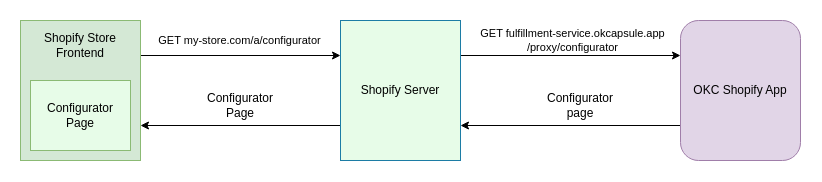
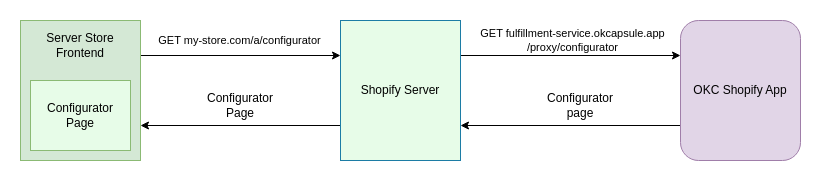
  <mxCell id="0" />
  <mxCell id="1" parent="0" />
  <mxCell id="2" style="edgeStyle=none;html=1;exitX=1;exitY=0.25;exitDx=0;exitDy=0;entryX=0;entryY=0.25;entryDx=0;entryDy=0;" edge="1" parent="1" source="4" target="8"><mxGeometry relative="1" as="geometry" /></mxCell>
  <mxCell id="3" value="GET my-store.com/a/configurator" style="edgeLabel;html=1;align=center;verticalAlign=middle;resizable=0;points=[];" vertex="1" connectable="0" parent="2"><mxGeometry x="-0.204" y="1" relative="1" as="geometry"><mxPoint x="18" y="-14" as="offset" /></mxGeometry></mxCell>
  <mxCell id="4" value="" style="rounded=0;whiteSpace=wrap;html=1;fillColor=#D4E8D5;strokeColor=#8BBA74;" vertex="1" parent="1"><mxGeometry x="20" y="20" width="120" height="140" as="geometry" /></mxCell>
  <mxCell id="5" style="edgeStyle=none;html=1;exitX=1;exitY=0.25;exitDx=0;exitDy=0;entryX=0;entryY=0.25;entryDx=0;entryDy=0;" edge="1" parent="1" source="8" target="10"><mxGeometry relative="1" as="geometry" /></mxCell>
  <mxCell id="6" value="GET fulfillment-service.okcapsule.app&lt;br&gt;/proxy/configurator" style="edgeLabel;html=1;align=center;verticalAlign=middle;resizable=0;points=[];" vertex="1" connectable="0" parent="5"><mxGeometry x="0.033" y="1" relative="1" as="geometry"><mxPoint x="-3" y="-14" as="offset" /></mxGeometry></mxCell>
  <mxCell id="7" style="edgeStyle=none;html=1;exitX=0;exitY=0.75;exitDx=0;exitDy=0;entryX=1;entryY=0.75;entryDx=0;entryDy=0;" edge="1" parent="1" source="8" target="4"><mxGeometry relative="1" as="geometry" /></mxCell>
  <mxCell id="8" value="Shopify Server" style="rounded=0;whiteSpace=wrap;html=1;fillColor=#e7fce8;strokeColor=#1C7CA5;" vertex="1" parent="1"><mxGeometry x="340" y="20" width="120" height="140" as="geometry" /></mxCell>
  <mxCell id="9" style="edgeStyle=none;html=1;exitX=0;exitY=0.75;exitDx=0;exitDy=0;entryX=1;entryY=0.75;entryDx=0;entryDy=0;" edge="1" parent="1" source="10" target="8"><mxGeometry relative="1" as="geometry" /></mxCell>
  <mxCell id="10" value="OKC Shopify App" style="whiteSpace=wrap;html=1;fillColor=#E1D5E7;strokeColor=#A07EA9;rounded=1;" vertex="1" parent="1"><mxGeometry x="680" y="20" width="120" height="140" as="geometry" /></mxCell>
- <mxCell id="11" value="Shopify Store Frontend" style="text;html=1;strokeColor=none;fillColor=none;align=center;verticalAlign=middle;whiteSpace=wrap;rounded=0;" vertex="1" parent="1"><mxGeometry x="30" y="30" width="100" height="30" as="geometry" /></mxCell>
+ <mxCell id="11" value="Server Store Frontend" style="text;html=1;strokeColor=none;fillColor=none;align=center;verticalAlign=middle;whiteSpace=wrap;rounded=0;" vertex="1" parent="1"><mxGeometry x="30" y="30" width="100" height="30" as="geometry" /></mxCell>
  <mxCell id="12" value="Configurator page" style="text;html=1;strokeColor=none;fillColor=none;align=center;verticalAlign=middle;whiteSpace=wrap;rounded=0;" vertex="1" parent="1"><mxGeometry x="550" y="90" width="60" height="30" as="geometry" /></mxCell>
  <mxCell id="13" value="Configurator Page" style="text;html=1;strokeColor=none;fillColor=none;align=center;verticalAlign=middle;whiteSpace=wrap;rounded=0;" vertex="1" parent="1"><mxGeometry x="210" y="90" width="60" height="30" as="geometry" /></mxCell>
  <mxCell id="14" value="Configurator&lt;br&gt;Page" style="rounded=0;whiteSpace=wrap;html=1;fillColor=#E7FCE8;strokeColor=#8BBA74;" vertex="1" parent="1"><mxGeometry x="30" y="80" width="100" height="70" as="geometry" /></mxCell>
